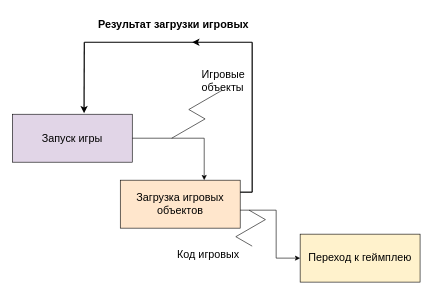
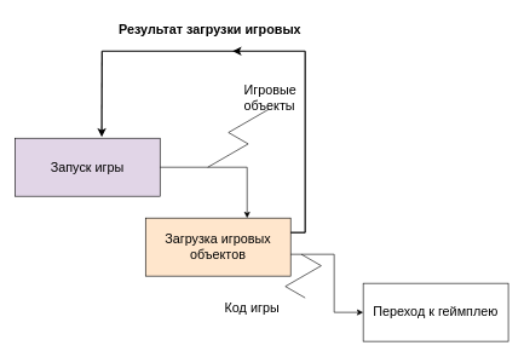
  <mxCell id="0" />
  <mxCell id="1" parent="0" />
  <mxCell id="2" value="Запуск игры" style="rounded=0;whiteSpace=wrap;html=1;fontSize=18;fillColor=#e1d5e7;" vertex="1" parent="1"><mxGeometry x="20" y="190" width="200" height="80" as="geometry" /></mxCell>
  <mxCell id="3" value="" style="endArrow=none;html=1;rounded=0;fontSize=18;" edge="1" parent="1"><mxGeometry width="50" height="50" relative="1" as="geometry"><mxPoint x="220" y="230" as="sourcePoint" /><mxPoint x="340" y="230" as="targetPoint" /></mxGeometry></mxCell>
  <mxCell id="4" value="" style="endArrow=classic;html=1;rounded=0;fontSize=18;" edge="1" parent="1"><mxGeometry width="50" height="50" relative="1" as="geometry"><mxPoint x="340" y="230" as="sourcePoint" /><mxPoint x="340" y="300" as="targetPoint" /></mxGeometry></mxCell>
  <mxCell id="5" value="Загрузка игровых объектов" style="rounded=0;whiteSpace=wrap;html=1;fontSize=18;fillColor=#ffe6cc;" vertex="1" parent="1"><mxGeometry x="200" y="300" width="200" height="80" as="geometry" /></mxCell>
  <mxCell id="6" value="" style="edgeStyle=isometricEdgeStyle;endArrow=none;html=1;rounded=0;fontSize=18;" edge="1" parent="1"><mxGeometry width="50" height="100" relative="1" as="geometry"><mxPoint x="285.8" y="230" as="sourcePoint" /><mxPoint x="370" y="150" as="targetPoint" /></mxGeometry></mxCell>
  <mxCell id="7" value="Игровые объекты" style="text;html=1;strokeColor=none;fillColor=none;align=left;verticalAlign=middle;whiteSpace=wrap;rounded=0;fontSize=18;" vertex="1" parent="1"><mxGeometry x="334" y="120" width="60" height="30" as="geometry" /></mxCell>
  <mxCell id="8" value="" style="endArrow=none;html=1;rounded=0;fontSize=18;strokeWidth=2;jumpSize=8;" edge="1" parent="1"><mxGeometry width="50" height="50" relative="1" as="geometry"><mxPoint x="400" y="320" as="sourcePoint" /><mxPoint x="420" y="320" as="targetPoint" /></mxGeometry></mxCell>
  <mxCell id="9" value="" style="endArrow=none;html=1;rounded=0;fontSize=18;strokeWidth=2;jumpSize=8;" edge="1" parent="1"><mxGeometry width="50" height="50" relative="1" as="geometry"><mxPoint x="420" y="70" as="sourcePoint" /><mxPoint x="420" y="320" as="targetPoint" /></mxGeometry></mxCell>
  <mxCell id="10" value="" style="endArrow=classic;html=1;rounded=0;fontSize=18;strokeWidth=2;jumpSize=8;" edge="1" parent="1"><mxGeometry width="50" height="50" relative="1" as="geometry"><mxPoint x="420" y="70" as="sourcePoint" /><mxPoint x="320" y="70" as="targetPoint" /></mxGeometry></mxCell>
  <mxCell id="11" value="" style="endArrow=none;html=1;rounded=0;fontSize=18;strokeWidth=2;jumpSize=8;" edge="1" parent="1"><mxGeometry width="50" height="50" relative="1" as="geometry"><mxPoint x="140" y="70" as="sourcePoint" /><mxPoint x="330" y="70" as="targetPoint" /></mxGeometry></mxCell>
  <mxCell id="12" value="" style="endArrow=classic;html=1;rounded=0;fontSize=18;strokeWidth=2;jumpSize=8;entryX=0.598;entryY=-0.022;entryDx=0;entryDy=0;entryPerimeter=0;" edge="1" parent="1" target="2"><mxGeometry width="50" height="50" relative="1" as="geometry"><mxPoint x="140" y="70" as="sourcePoint" /><mxPoint x="190" y="20" as="targetPoint" /></mxGeometry></mxCell>
  <mxCell id="13" value="" style="endArrow=none;html=1;rounded=0;fontSize=18;strokeWidth=1;jumpSize=1;jumpStyle=arc;" edge="1" parent="1"><mxGeometry width="50" height="50" relative="1" as="geometry"><mxPoint x="400" y="350" as="sourcePoint" /><mxPoint x="460" y="350" as="targetPoint" /></mxGeometry></mxCell>
  <mxCell id="14" value="" style="endArrow=none;html=1;rounded=0;fontSize=18;strokeWidth=1;jumpStyle=arc;jumpSize=1;" edge="1" parent="1"><mxGeometry width="50" height="50" relative="1" as="geometry"><mxPoint x="460" y="430" as="sourcePoint" /><mxPoint x="460" y="350" as="targetPoint" /></mxGeometry></mxCell>
  <mxCell id="15" value="" style="endArrow=classic;html=1;rounded=0;fontSize=18;strokeWidth=1;jumpStyle=arc;jumpSize=1;" edge="1" parent="1"><mxGeometry width="50" height="50" relative="1" as="geometry"><mxPoint x="460" y="430" as="sourcePoint" /><mxPoint x="500" y="430" as="targetPoint" /></mxGeometry></mxCell>
- <mxCell id="16" value="Переход к геймплею" style="rounded=0;whiteSpace=wrap;html=1;fontSize=18;fillColor=#fff2cc;" vertex="1" parent="1"><mxGeometry x="500" y="390" width="200" height="80" as="geometry" /></mxCell>
+ <mxCell id="16" value="Переход к геймплею" style="rounded=0;whiteSpace=wrap;html=1;fontSize=18;" vertex="1" parent="1"><mxGeometry x="500" y="390" width="200" height="80" as="geometry" /></mxCell>
  <mxCell id="17" value="" style="edgeStyle=isometricEdgeStyle;endArrow=none;html=1;elbow=vertical;rounded=0;fontSize=18;strokeWidth=1;jumpStyle=arc;jumpSize=1;" edge="1" parent="1"><mxGeometry width="50" height="100" relative="1" as="geometry"><mxPoint x="420" y="410" as="sourcePoint" /><mxPoint x="414.8" y="350" as="targetPoint" /></mxGeometry></mxCell>
- <mxCell id="18" value="Код игровых" style="text;html=1;strokeColor=none;fillColor=none;align=center;verticalAlign=middle;whiteSpace=wrap;rounded=0;fontSize=18;" vertex="1" parent="1"><mxGeometry x="230" y="410" width="234" height="30" as="geometry" /></mxCell>
+ <mxCell id="18" value="Код игры" style="text;html=1;strokeColor=none;fillColor=none;align=center;verticalAlign=middle;whiteSpace=wrap;rounded=0;fontSize=18;" vertex="1" parent="1"><mxGeometry x="230" y="410" width="234" height="30" as="geometry" /></mxCell>
  <mxCell id="19" value="&lt;b&gt;Результат загрузки игровых&lt;/b&gt;" style="text;html=1;strokeColor=none;fillColor=none;align=center;verticalAlign=middle;whiteSpace=wrap;rounded=0;fontSize=18;strokeWidth=2;spacing=4;" vertex="1" parent="1"><mxGeometry x="114" y="20" width="350" height="40" as="geometry" /></mxCell>
